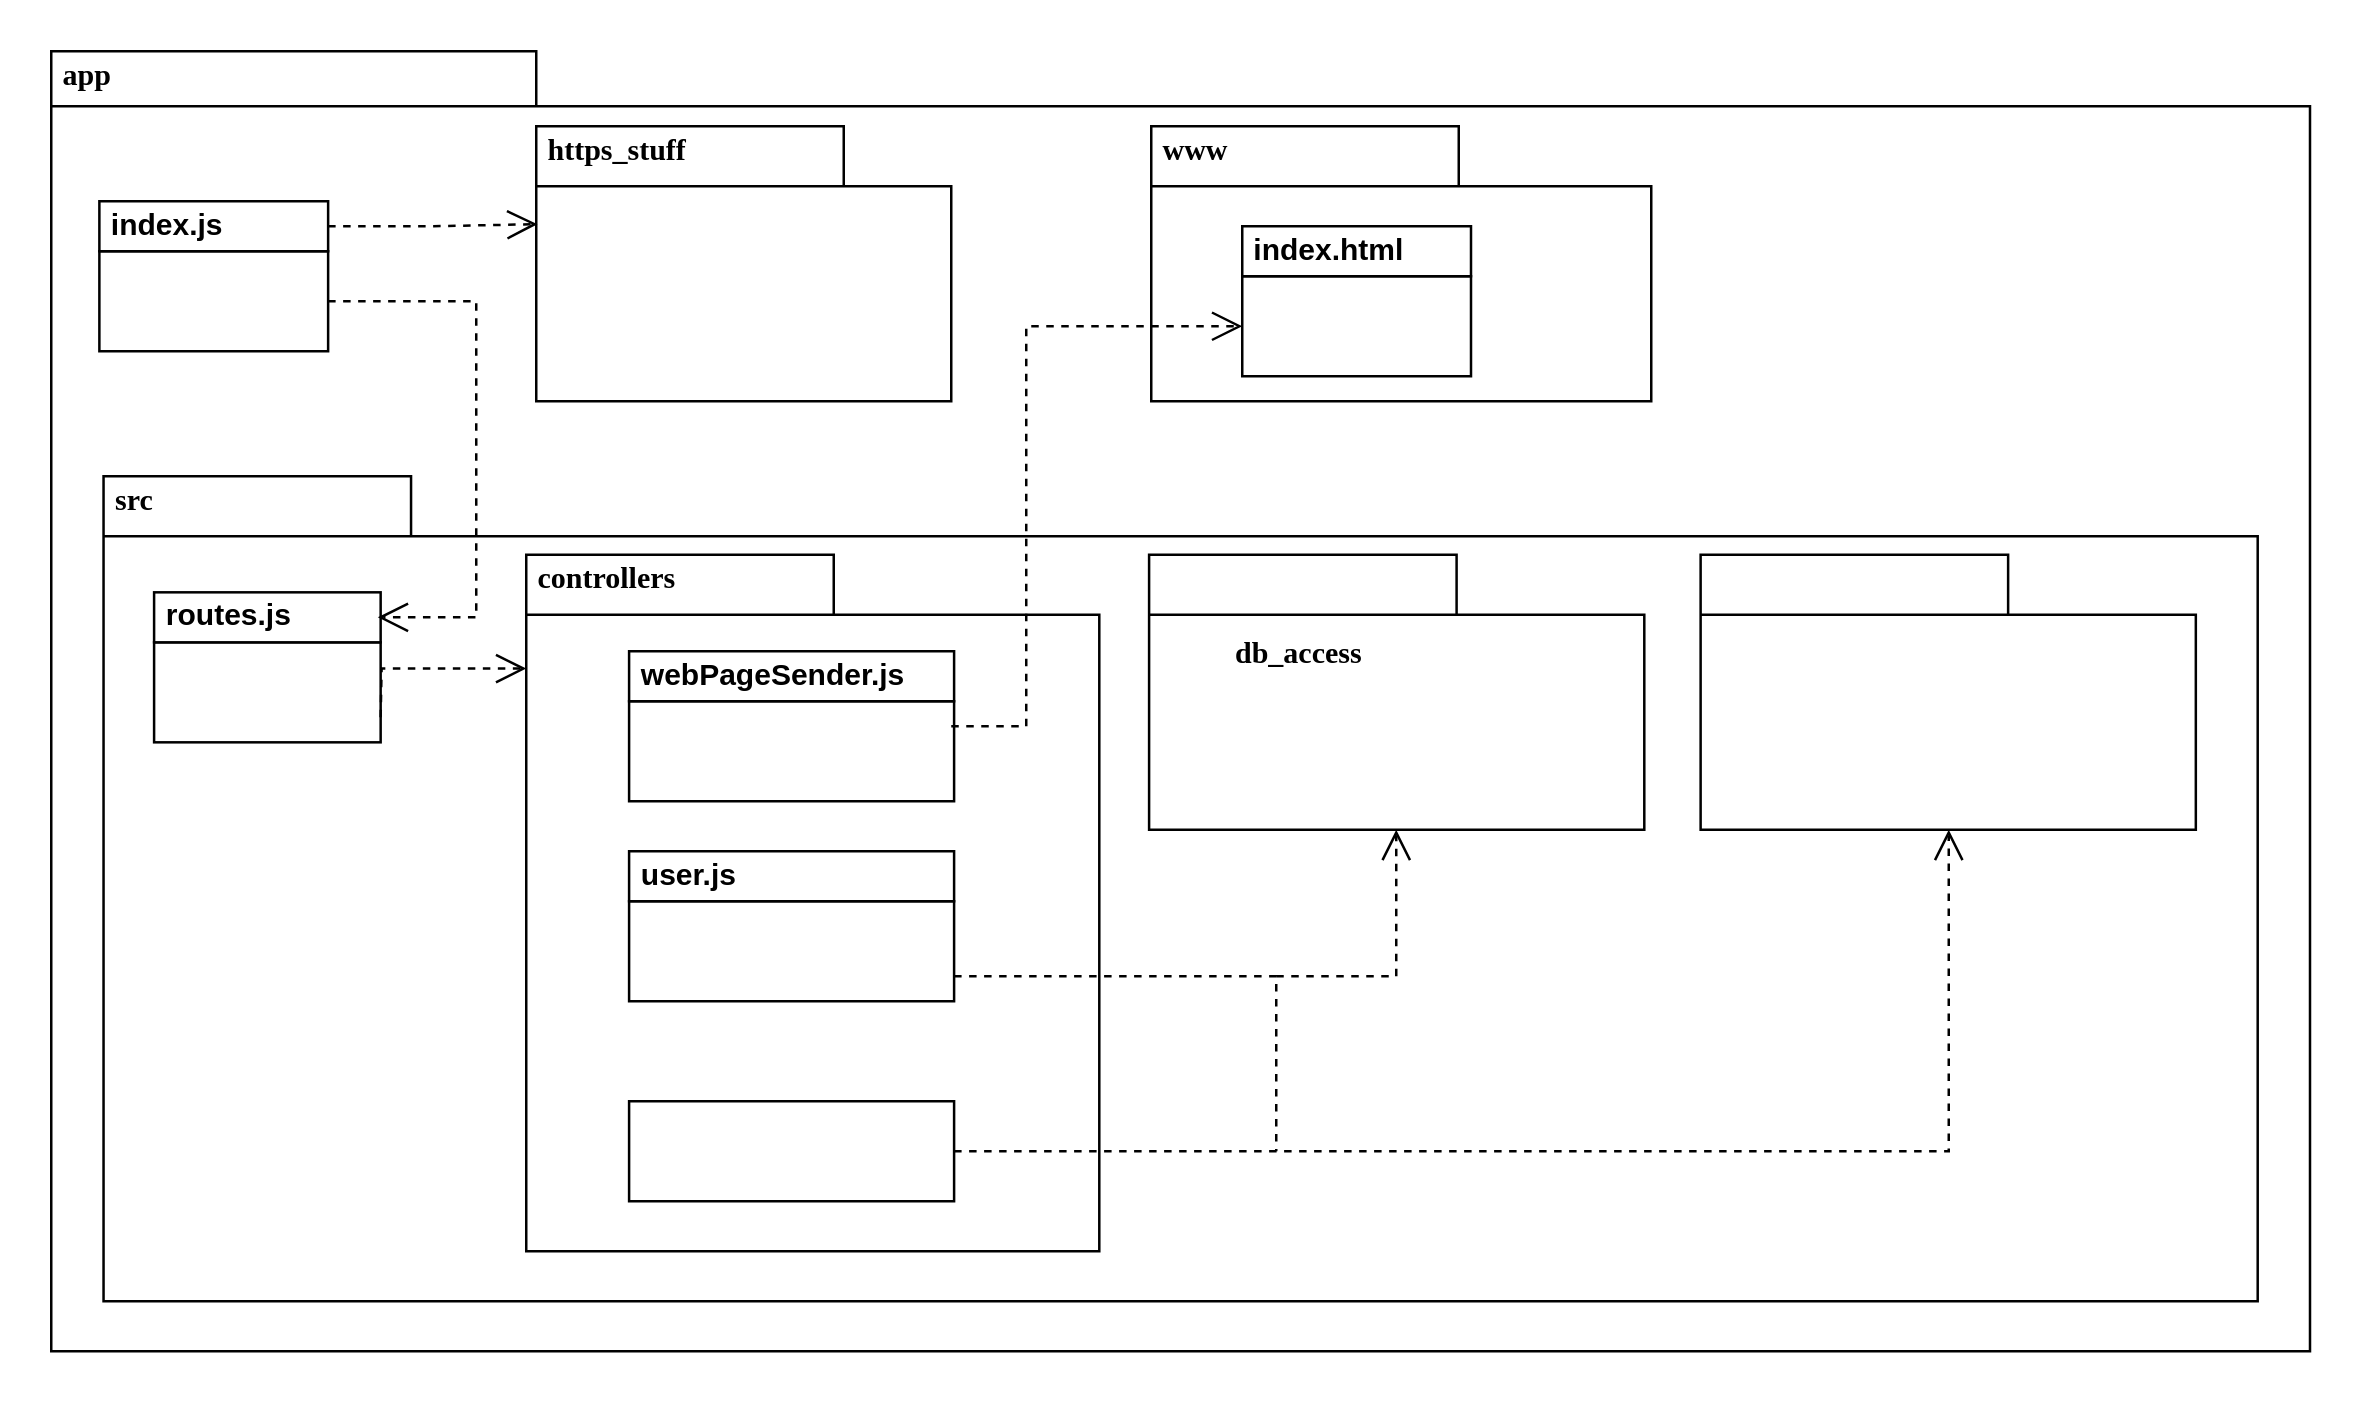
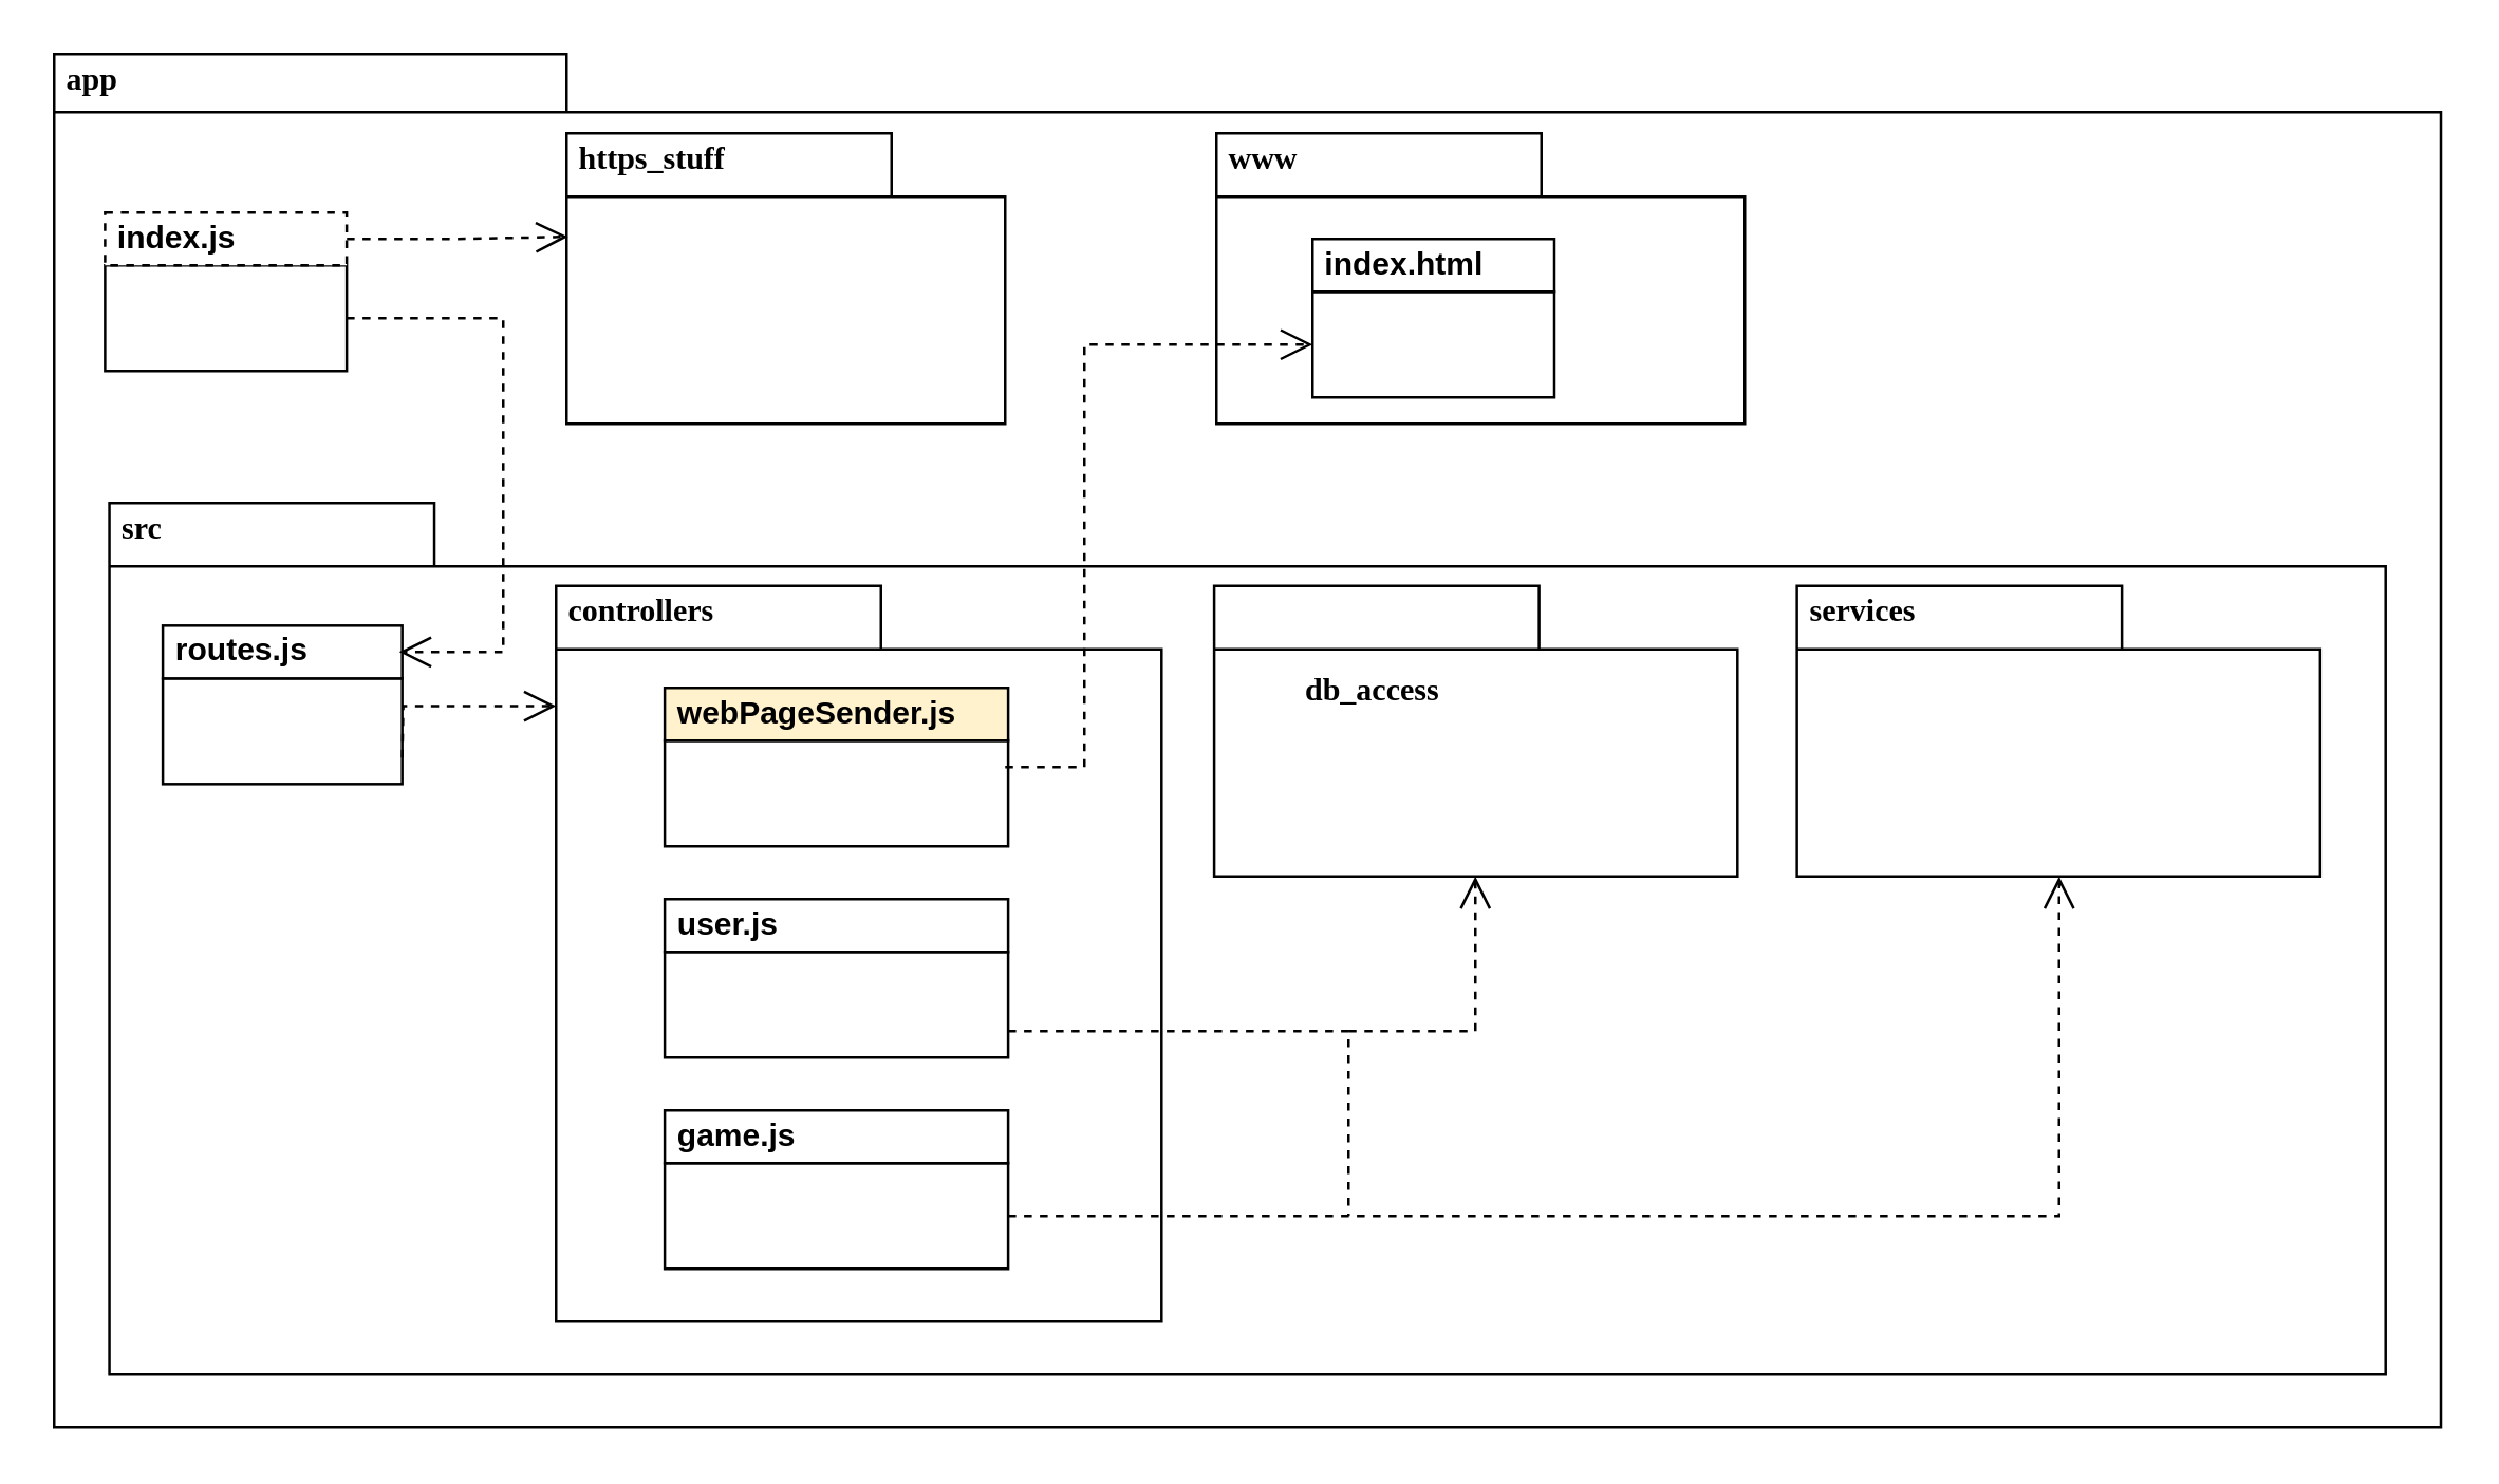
  <mxCell id="0" />
  <mxCell id="1" parent="0" />
  <mxCell id="2" value="" style="shape=folder;fontStyle=1;spacingTop=10;tabWidth=194;tabHeight=22;tabPosition=left;html=1;rounded=0;shadow=0;comic=0;labelBackgroundColor=none;strokeWidth=1;fillColor=none;fontFamily=Verdana;fontSize=10;align=center;" parent="1" vertex="1"><mxGeometry x="20" y="20" width="903.5" height="520" as="geometry" /></mxCell>
  <mxCell id="3" value="" style="shape=folder;fontStyle=1;spacingTop=10;tabWidth=123;tabHeight=24;tabPosition=left;html=1;rounded=0;shadow=0;comic=0;labelBackgroundColor=none;strokeWidth=1;fontFamily=Verdana;fontSize=10;align=center;" parent="1" vertex="1"><mxGeometry x="40.92" y="190" width="861.66" height="330" as="geometry" /></mxCell>
  <mxCell id="4" value="&lt;span style=&quot;font-size: 12px&quot;&gt;&lt;b&gt;&amp;nbsp;src&lt;/b&gt;&lt;/span&gt;" style="text;html=1;align=left;verticalAlign=top;spacingTop=-4;fontSize=10;fontFamily=Verdana" parent="1" vertex="1"><mxGeometry x="40.923" y="190" width="418.22" height="66.429" as="geometry" /></mxCell>
  <mxCell id="5" value="" style="rounded=0;whiteSpace=wrap;html=1;" parent="1" vertex="1"><mxGeometry x="61.14" y="256.43" width="90.622" height="40" as="geometry" /></mxCell>
  <mxCell id="6" value="&lt;b&gt;&amp;nbsp;routes.js&lt;/b&gt;" style="rounded=0;whiteSpace=wrap;html=1;align=left;" parent="1" vertex="1"><mxGeometry x="61.14" y="236.43" width="90.622" height="20" as="geometry" /></mxCell>
  <mxCell id="7" value="" style="shape=folder;fontStyle=1;spacingTop=10;tabWidth=123;tabHeight=24;tabPosition=left;html=1;rounded=0;shadow=0;comic=0;labelBackgroundColor=none;strokeWidth=1;fontFamily=Verdana;fontSize=10;align=center;" parent="1" vertex="1"><mxGeometry x="459.143" y="221.43" width="198.08" height="110" as="geometry" /></mxCell>
  <mxCell id="8" value="&lt;b&gt;&lt;font style=&quot;font-size: 12px&quot;&gt;&amp;nbsp;db_access&lt;/font&gt;&lt;/b&gt;" style="text;html=1;align=left;verticalAlign=top;spacingTop=-4;fontSize=10;fontFamily=Verdana" parent="1" vertex="1"><mxGeometry x="489.145" y="251.43" width="128.753" height="30" as="geometry" /></mxCell>
  <mxCell id="9" value="" style="shape=folder;fontStyle=1;spacingTop=10;tabWidth=123;tabHeight=24;tabPosition=left;html=1;rounded=0;shadow=0;comic=0;labelBackgroundColor=none;strokeWidth=1;fontFamily=Verdana;fontSize=10;align=center;" parent="1" vertex="1"><mxGeometry x="679.745" y="221.43" width="198.08" height="110" as="geometry" /></mxCell>
+ <mxCell id="10" value="&lt;b&gt;&lt;font style=&quot;font-size: 12px&quot;&gt;&amp;nbsp;services&lt;/font&gt;&lt;/b&gt;" style="text;html=1;align=left;verticalAlign=top;spacingTop=-4;fontSize=10;fontFamily=Verdana" parent="1" vertex="1"><mxGeometry x="679.745" y="221.43" width="128.753" height="30" as="geometry" /></mxCell>
  <mxCell id="11" value="" style="shape=folder;fontStyle=1;spacingTop=10;tabWidth=123;tabHeight=24;tabPosition=left;html=1;rounded=0;shadow=0;comic=0;labelBackgroundColor=none;strokeWidth=1;fontFamily=Verdana;fontSize=10;align=center;" parent="1" vertex="1"><mxGeometry x="210" y="221.43" width="229.22" height="278.57" as="geometry" /></mxCell>
  <mxCell id="12" style="rounded=0;html=1;dashed=1;labelBackgroundColor=none;startFill=0;endArrow=open;endFill=0;endSize=10;fontFamily=Verdana;fontSize=10;edgeStyle=elbowEdgeStyle;exitX=1;exitY=0.5;exitDx=0;exitDy=0;entryX=0.5;entryY=1;entryDx=0;entryDy=0;entryPerimeter=0;" parent="1" source="30" target="9" edge="1"><mxGeometry relative="1" as="geometry"><mxPoint x="577.64" y="350" as="sourcePoint" /><mxPoint x="263.64" y="373" as="targetPoint" /><Array as="points"><mxPoint x="779" y="400" /><mxPoint x="577.733" y="360" /></Array></mxGeometry></mxCell>
  <mxCell id="13" style="rounded=0;html=1;dashed=1;labelBackgroundColor=none;startFill=0;endArrow=open;endFill=0;endSize=10;fontFamily=Verdana;fontSize=10;edgeStyle=elbowEdgeStyle;entryX=0.5;entryY=1;entryDx=0;entryDy=0;entryPerimeter=0;" parent="1" target="7" edge="1"><mxGeometry relative="1" as="geometry"><mxPoint x="510" y="390" as="sourcePoint" /><mxPoint x="266.64" y="367" as="targetPoint" /><Array as="points"><mxPoint x="558" y="380" /><mxPoint x="558.14" y="354" /><mxPoint x="395.233" y="390" /></Array></mxGeometry></mxCell>
  <mxCell id="14" style="rounded=0;html=1;dashed=1;labelBackgroundColor=none;startFill=0;endArrow=open;endFill=0;endSize=10;fontFamily=Verdana;fontSize=10;edgeStyle=elbowEdgeStyle;exitX=1;exitY=0.75;exitDx=0;exitDy=0;entryX=0;entryY=0;entryDx=0;entryDy=45.5;entryPerimeter=0;" parent="1" source="5" target="11" edge="1"><mxGeometry relative="1" as="geometry"><mxPoint x="766.733" y="680" as="sourcePoint" /><mxPoint x="630.929" y="690" as="targetPoint" /><Array as="points"><mxPoint x="152.14" y="276" /></Array></mxGeometry></mxCell>
  <mxCell id="15" value="&lt;span style=&quot;font-size: 12px&quot;&gt;&lt;b&gt;&amp;nbsp;controllers&lt;/b&gt;&lt;/span&gt;" style="text;html=1;align=left;verticalAlign=top;spacingTop=-4;fontSize=10;fontFamily=Verdana" parent="1" vertex="1"><mxGeometry x="210.005" y="221.43" width="128.753" height="30" as="geometry" /></mxCell>
  <mxCell id="16" value="" style="rounded=0;whiteSpace=wrap;html=1;" parent="1" vertex="1"><mxGeometry x="251.14" y="280" width="130" height="40" as="geometry" /></mxCell>
- <mxCell id="17" value="&lt;b&gt;&amp;nbsp;webPageSender.js&lt;br&gt;&lt;/b&gt;" style="rounded=0;whiteSpace=wrap;html=1;align=left;" parent="1" vertex="1"><mxGeometry x="251.14" y="260" width="130" height="20" as="geometry" /></mxCell>
+ <mxCell id="17" value="&lt;b&gt;&amp;nbsp;webPageSender.js&lt;br&gt;&lt;/b&gt;" style="rounded=0;whiteSpace=wrap;html=1;align=left;fillColor=#fff2cc;" parent="1" vertex="1"><mxGeometry x="251.14" y="260" width="130" height="20" as="geometry" /></mxCell>
  <mxCell id="18" value="&lt;font style=&quot;font-size: 12px&quot;&gt;&lt;b&gt;&amp;nbsp;app&lt;/b&gt;&lt;/font&gt;" style="text;html=1;align=left;verticalAlign=top;spacingTop=-4;fontSize=10;fontFamily=Verdana" parent="1" vertex="1"><mxGeometry x="20" y="20" width="130" height="20" as="geometry" /></mxCell>
  <mxCell id="19" style="rounded=0;html=1;dashed=1;labelBackgroundColor=none;startFill=0;endArrow=open;endFill=0;endSize=10;fontFamily=Verdana;fontSize=10;edgeStyle=elbowEdgeStyle;jumpSize=6;entryX=1;entryY=0.5;entryDx=0;entryDy=0;" parent="1" source="33" edge="1"><mxGeometry relative="1" as="geometry"><mxPoint x="445.35" y="730" as="sourcePoint" /><mxPoint x="150.622" y="246.43" as="targetPoint" /><Array as="points"><mxPoint x="190" y="180" /></Array></mxGeometry></mxCell>
  <mxCell id="20" value="" style="shape=folder;fontStyle=1;spacingTop=10;tabWidth=123;tabHeight=24;tabPosition=left;html=1;rounded=0;shadow=0;comic=0;labelBackgroundColor=none;strokeWidth=1;fontFamily=Verdana;fontSize=10;align=center;" parent="1" vertex="1"><mxGeometry x="214" y="50" width="166" height="110" as="geometry" /></mxCell>
  <mxCell id="21" value="&lt;span style=&quot;font-size: 12px&quot;&gt;&lt;b&gt;&amp;nbsp;https_stuff&lt;/b&gt;&lt;/span&gt;" style="text;html=1;align=left;verticalAlign=top;spacingTop=-4;fontSize=10;fontFamily=Verdana" parent="1" vertex="1"><mxGeometry x="214" y="50" width="200" height="20" as="geometry" /></mxCell>
  <mxCell id="22" style="rounded=0;html=1;dashed=1;labelBackgroundColor=none;startFill=0;endArrow=open;endFill=0;endSize=10;fontFamily=Verdana;fontSize=10;edgeStyle=elbowEdgeStyle;entryX=0.003;entryY=0.356;entryDx=0;entryDy=0;entryPerimeter=0;exitX=1;exitY=0.5;exitDx=0;exitDy=0;" parent="1" source="34" target="20" edge="1"><mxGeometry relative="1" as="geometry"><mxPoint x="445.35" y="710" as="sourcePoint" /><mxPoint x="230" y="120" as="targetPoint" /><Array as="points" /></mxGeometry></mxCell>
  <mxCell id="23" value="" style="shape=folder;fontStyle=1;spacingTop=10;tabWidth=123;tabHeight=24;tabPosition=left;html=1;rounded=0;shadow=0;comic=0;labelBackgroundColor=none;strokeWidth=1;fontFamily=Verdana;fontSize=10;align=center;" parent="1" vertex="1"><mxGeometry x="460" y="50" width="200" height="110" as="geometry" /></mxCell>
  <mxCell id="24" value="&lt;span style=&quot;font-size: 12px&quot;&gt;&lt;b&gt;&amp;nbsp;www&lt;/b&gt;&lt;/span&gt;" style="text;html=1;align=left;verticalAlign=top;spacingTop=-4;fontSize=10;fontFamily=Verdana" parent="1" vertex="1"><mxGeometry x="460" y="50" width="200" height="20" as="geometry" /></mxCell>
  <mxCell id="25" value="" style="rounded=0;whiteSpace=wrap;html=1;" parent="1" vertex="1"><mxGeometry x="496.4" y="110" width="91.5" height="40" as="geometry" /></mxCell>
  <mxCell id="26" value="&lt;b&gt;&amp;nbsp;index.html&lt;br&gt;&lt;/b&gt;" style="rounded=0;whiteSpace=wrap;html=1;align=left;" parent="1" vertex="1"><mxGeometry x="496.4" y="90" width="91.5" height="20" as="geometry" /></mxCell>
  <mxCell id="27" style="rounded=0;html=1;dashed=1;labelBackgroundColor=none;startFill=0;endArrow=open;endFill=0;endSize=10;fontFamily=Verdana;fontSize=10;edgeStyle=elbowEdgeStyle;exitX=1;exitY=0.25;exitDx=0;exitDy=0;entryX=0;entryY=0.5;entryDx=0;entryDy=0;" parent="1" target="25" edge="1"><mxGeometry relative="1" as="geometry"><mxPoint x="380" y="290" as="sourcePoint" /><mxPoint x="250.003" y="276.93" as="targetPoint" /><Array as="points"><mxPoint x="410" y="180" /><mxPoint x="430" y="210" /></Array></mxGeometry></mxCell>
  <mxCell id="28" value="" style="rounded=0;whiteSpace=wrap;html=1;" parent="1" vertex="1"><mxGeometry x="251.14" y="360" width="130" height="40" as="geometry" /></mxCell>
  <mxCell id="29" value="&lt;b&gt;&amp;nbsp;user.js&lt;br&gt;&lt;/b&gt;" style="rounded=0;whiteSpace=wrap;html=1;align=left;" parent="1" vertex="1"><mxGeometry x="251.14" y="340" width="130" height="20" as="geometry" /></mxCell>
  <mxCell id="30" value="" style="rounded=0;whiteSpace=wrap;html=1;" parent="1" vertex="1"><mxGeometry x="251.14" y="440" width="130" height="40" as="geometry" /></mxCell>
+ <mxCell id="31" value="&lt;b&gt;&amp;nbsp;game.js&lt;br&gt;&lt;/b&gt;" style="rounded=0;whiteSpace=wrap;html=1;align=left;" parent="1" vertex="1"><mxGeometry x="251.14" y="420" width="130" height="20" as="geometry" /></mxCell>
  <mxCell id="32" style="rounded=0;html=1;dashed=1;labelBackgroundColor=none;startFill=0;endArrow=none;endFill=0;endSize=10;fontFamily=Verdana;fontSize=10;edgeStyle=elbowEdgeStyle;exitX=1;exitY=0.75;exitDx=0;exitDy=0;" parent="1" source="28" edge="1"><mxGeometry relative="1" as="geometry"><mxPoint x="391.14" y="470" as="sourcePoint" /><mxPoint x="510" y="460" as="targetPoint" /><Array as="points"><mxPoint x="510" y="420" /><mxPoint x="620" y="390" /><mxPoint x="587.733" y="370" /></Array></mxGeometry></mxCell>
  <mxCell id="33" value="" style="rounded=0;whiteSpace=wrap;html=1;" vertex="1" parent="1"><mxGeometry x="39.25" y="100" width="91.5" height="40" as="geometry" /></mxCell>
- <mxCell id="34" value="&lt;b&gt;&amp;nbsp;index.js&lt;br&gt;&lt;/b&gt;" style="rounded=0;whiteSpace=wrap;html=1;align=left;" vertex="1" parent="1"><mxGeometry x="39.25" y="80" width="91.5" height="20" as="geometry" /></mxCell>
+ <mxCell id="34" value="&lt;b&gt;&amp;nbsp;index.js&lt;br&gt;&lt;/b&gt;" style="rounded=0;whiteSpace=wrap;html=1;align=left;dashed=1;" vertex="1" parent="1"><mxGeometry x="39.25" y="80" width="91.5" height="20" as="geometry" /></mxCell>
